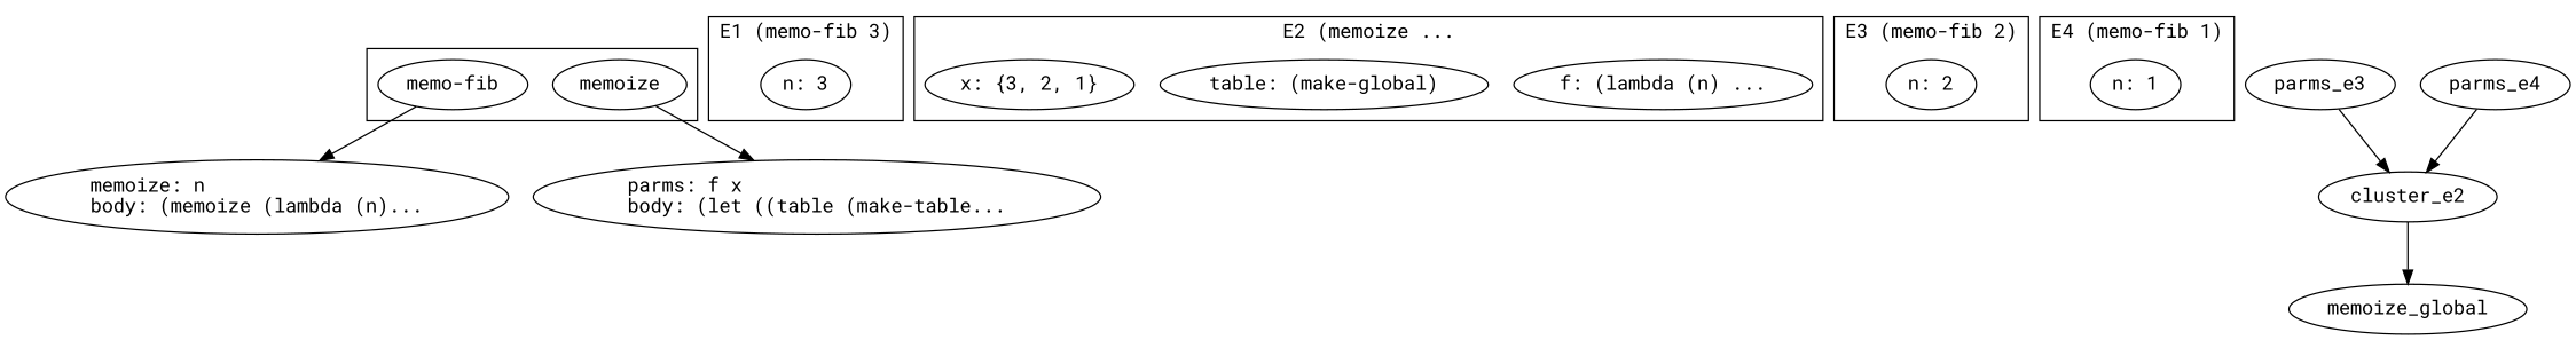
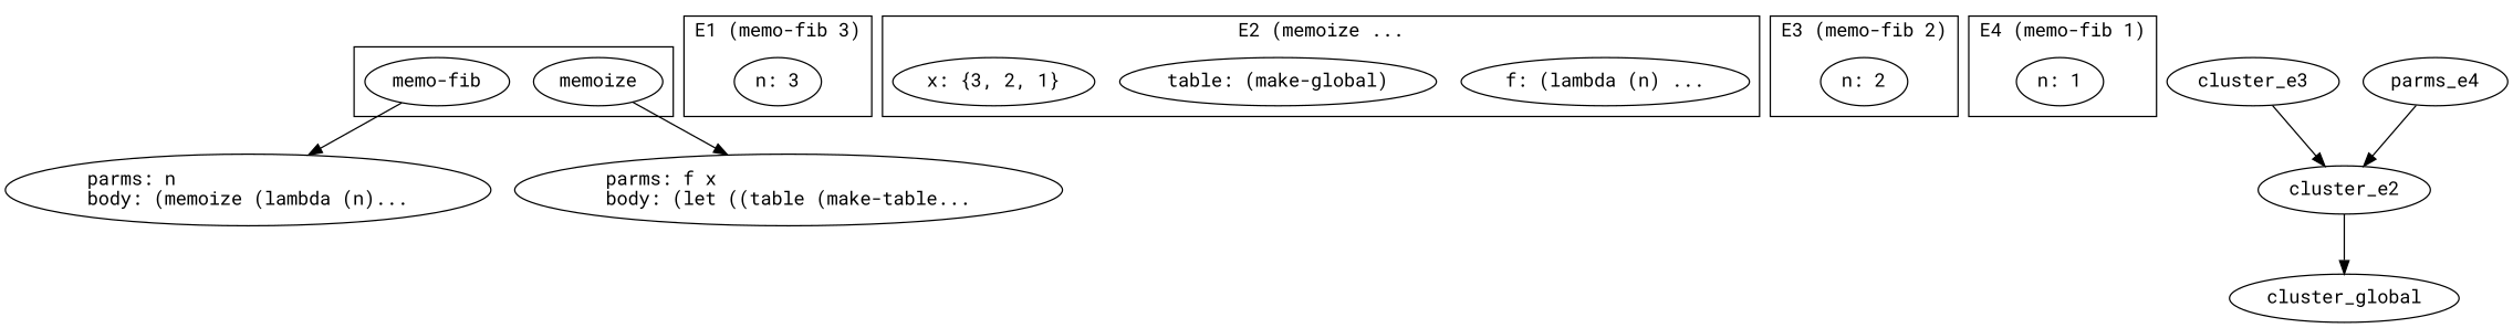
  digraph {
    fontname="Roboto Mono"
    splines=true
    node [fontname="Roboto Mono"]
    edge [fontname="Roboto Mono"]
    n1 [label="memo-fib"]
    n2 [label=memoize]
    n3 [label="n: 3"]
    n4 [label="f: (lambda (n) ..."]
    n5 [label="table: (make-global)"]
    n6 [label="x: {3, 2, 1}"]
    n7 [label="n: 2"]
    n8 [label="n: 1"]
-   n9 [label="memoize: n\lbody: (memoize (lambda (n)..."]
+   n9 [label="parms: n\lbody: (memoize (lambda (n)..."]
    n10 [label="parms: f x\lbody: (let ((table (make-table..."]
    cluster_e2
-   cluster_global [label=memoize_global]
-   cluster_e3 [label=parms_e3]
+   cluster_global
+   cluster_e3
    n14 [label=parms_e4]
    subgraph cluster_1 {
      n1
      n2
    }
    subgraph cluster_2 {
      label="E1 (memo-fib 3)"
      n3
    }
    subgraph cluster_3 {
      label="E2 (memoize ..."
      n4
      n5
      n6
    }
    subgraph cluster_4 {
      label="E3 (memo-fib 2)"
      n7
    }
    subgraph cluster_5 {
      label="E4 (memo-fib 1)"
      n8
    }
    n1 -> n9
    n2 -> n10
    cluster_e2 -> cluster_global
    cluster_e3 -> cluster_e2
    n14 -> cluster_e2
  }
